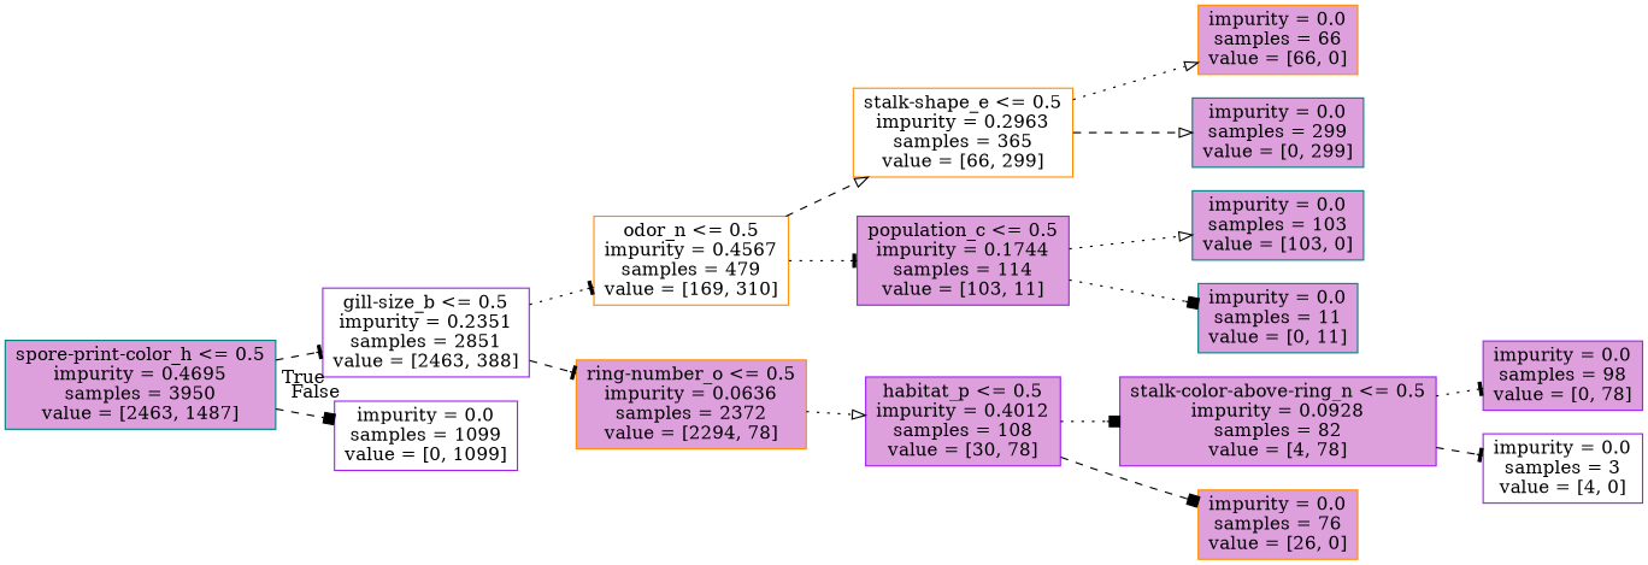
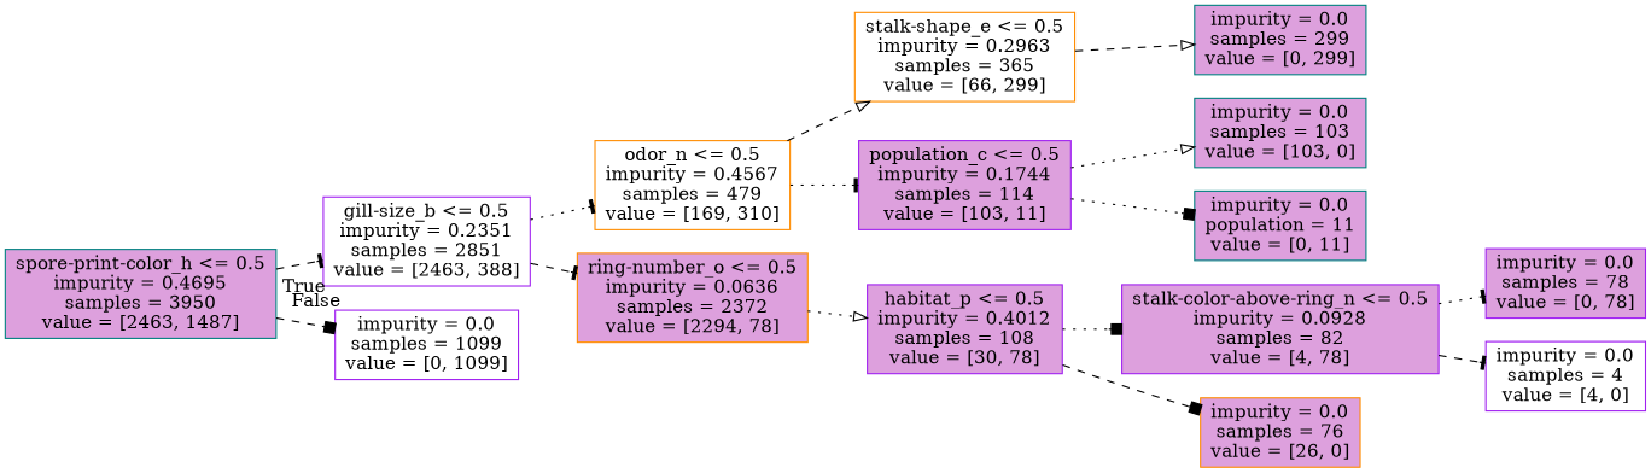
  digraph {
    rankdir=LR
    node [color=purple fillcolor=plum shape=box style=filled]
    edge [arrowhead=tee style=dotted]
    n1 [color=teal label="spore-print-color_h <= 0.5\nimpurity = 0.4695\nsamples = 3950\nvalue = [2463, 1487]"]
    n2 [fillcolor=white label="gill-size_b <= 0.5\nimpurity = 0.2351\nsamples = 2851\nvalue = [2463, 388]"]
    n3 [fillcolor=white label="impurity = 0.0\nsamples = 1099\nvalue = [0, 1099]"]
    n4 [color=darkorange fillcolor=white label="odor_n <= 0.5\nimpurity = 0.4567\nsamples = 479\nvalue = [169, 310]"]
    n5 [color=darkorange label="ring-number_o <= 0.5\nimpurity = 0.0636\nsamples = 2372\nvalue = [2294, 78]"]
    n6 [color=darkorange fillcolor=white label="stalk-shape_e <= 0.5\nimpurity = 0.2963\nsamples = 365\nvalue = [66, 299]"]
    n7 [label="population_c <= 0.5\nimpurity = 0.1744\nsamples = 114\nvalue = [103, 11]"]
    n8 [label="habitat_p <= 0.5\nimpurity = 0.4012\nsamples = 108\nvalue = [30, 78]"]
-   n9 [color=darkorange label="impurity = 0.0\nsamples = 66\nvalue = [66, 0]"]
    n10 [color=teal label="impurity = 0.0\nsamples = 299\nvalue = [0, 299]"]
    n11 [color=teal label="impurity = 0.0\nsamples = 103\nvalue = [103, 0]"]
-   n12 [color=teal label="impurity = 0.0\nsamples = 11\nvalue = [0, 11]"]
+   n12 [color=teal label="impurity = 0.0\npopulation = 11\nvalue = [0, 11]"]
    n13 [label="stalk-color-above-ring_n <= 0.5\nimpurity = 0.0928\nsamples = 82\nvalue = [4, 78]"]
    n14 [color=darkorange label="impurity = 0.0\nsamples = 76\nvalue = [26, 0]"]
-   n15 [label="impurity = 0.0\nsamples = 98\nvalue = [0, 78]"]
-   n16 [fillcolor=white label="impurity = 0.0\nsamples = 3\nvalue = [4, 0]"]
+   n15 [label="impurity = 0.0\nsamples = 78\nvalue = [0, 78]"]
+   n16 [fillcolor=white label="impurity = 0.0\nsamples = 4\nvalue = [4, 0]"]
    n1 -> n2 [headlabel=True labelangle=45 labeldistance=2.5 style=dashed]
    n1 -> n3 [arrowhead=box headlabel=False labelangle=-45 labeldistance=2.5 style=dashed]
    n2 -> n4
    n2 -> n5 [style=dashed]
    n4 -> n6 [arrowhead=onormal style=dashed]
    n4 -> n7
    n5 -> n8 [arrowhead=onormal]
-   n6 -> n9 [arrowhead=onormal]
    n6 -> n10 [arrowhead=onormal style=dashed]
    n7 -> n11 [arrowhead=onormal]
    n7 -> n12 [arrowhead=box]
    n8 -> n13 [arrowhead=box]
    n8 -> n14 [arrowhead=box style=dashed]
    n13 -> n15
    n13 -> n16 [style=dashed]
  }
